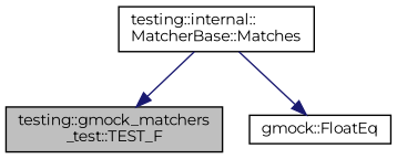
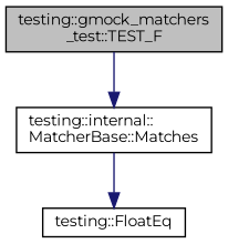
  digraph {
    fontname=Montserrat
    rankdir=TB
    node [color=black fillcolor=white fontname=Montserrat fontsize=10 shape=record style=filled]
    edge [color=midnightblue fontname=Montserrat fontsize=10 labelfontname=Helvetica labelfontsize=10 style=solid]
    n1 [fillcolor=grey75 fontcolor=black height=0.2 label="testing::gmock_matchers\l_test::TEST_F" width=0.4]
    n2 [height=0.2 label="testing::internal::\lMatcherBase::Matches" width=0.4]
-   n3 [height=0.2 label="gmock::FloatEq" width=0.4]
-   n2 -> n1
+   n3 [height=0.2 label="testing::FloatEq" width=0.4]
+   n1 -> n2
    n2 -> n3
  }
